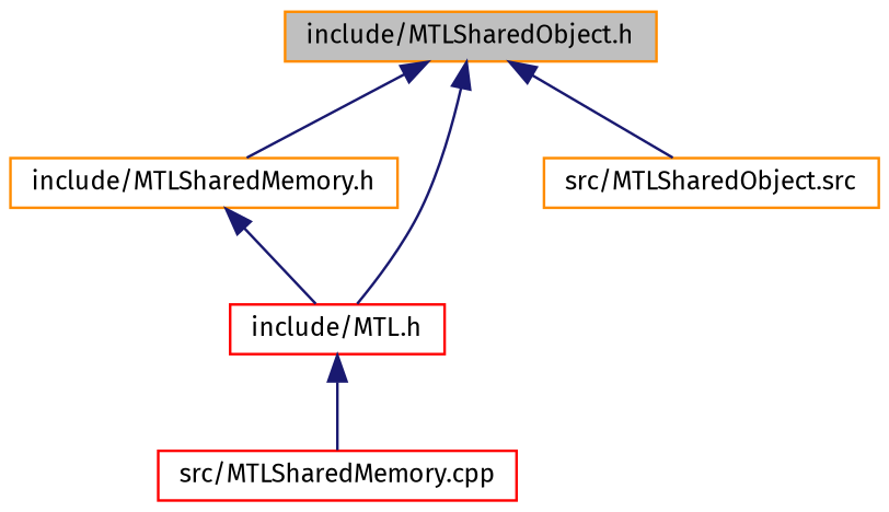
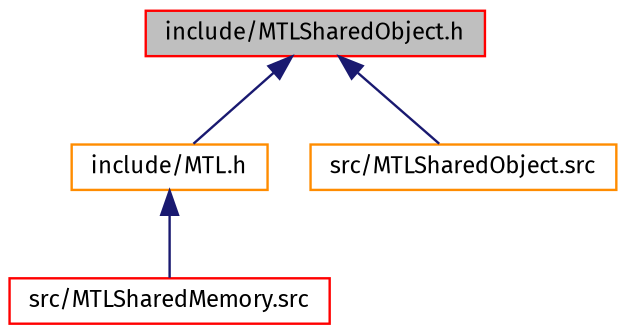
  digraph {
    fontname="Fira Sans"
    node [color=darkorange fillcolor=white fontname="Fira Sans" fontsize=10 shape=record style=filled]
    edge [color=midnightblue dir=back fontname="Fira Sans" fontsize=10 labelfontname=Helvetica labelfontsize=10 style=solid]
-   n1 [fillcolor=grey75 fontcolor=black height=0.2 label="include/MTLSharedObject.h" width=0.4]
-   n2 [height=0.2 label="include/MTLSharedMemory.h" width=0.4]
-   n3 [color=red height=0.2 label="include/MTL.h" width=0.4]
+   n1 [color=red fillcolor=grey75 fontcolor=black height=0.2 label="include/MTLSharedObject.h" width=0.4]
+   n3 [height=0.2 label="include/MTL.h" width=0.4]
    n4 [height=0.2 label="src/MTLSharedObject.src" width=0.4]
-   n5 [color=red height=0.2 label="src/MTLSharedMemory.cpp" width=0.4]
-   n1 -> n2
+   n5 [color=red height=0.2 label="src/MTLSharedMemory.src" width=0.4]
    n1 -> n3
    n1 -> n4
-   n2 -> n3
    n3 -> n5
  }
